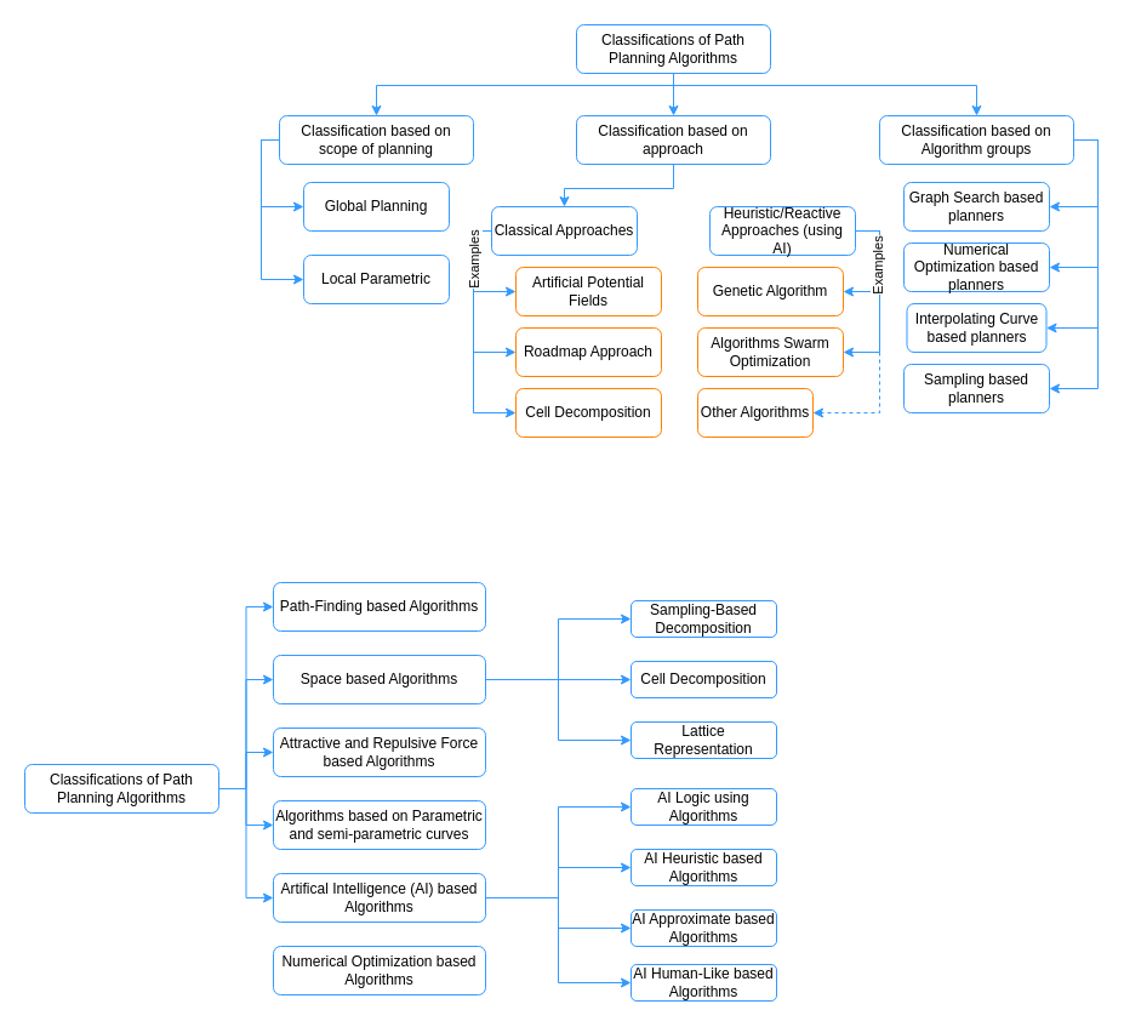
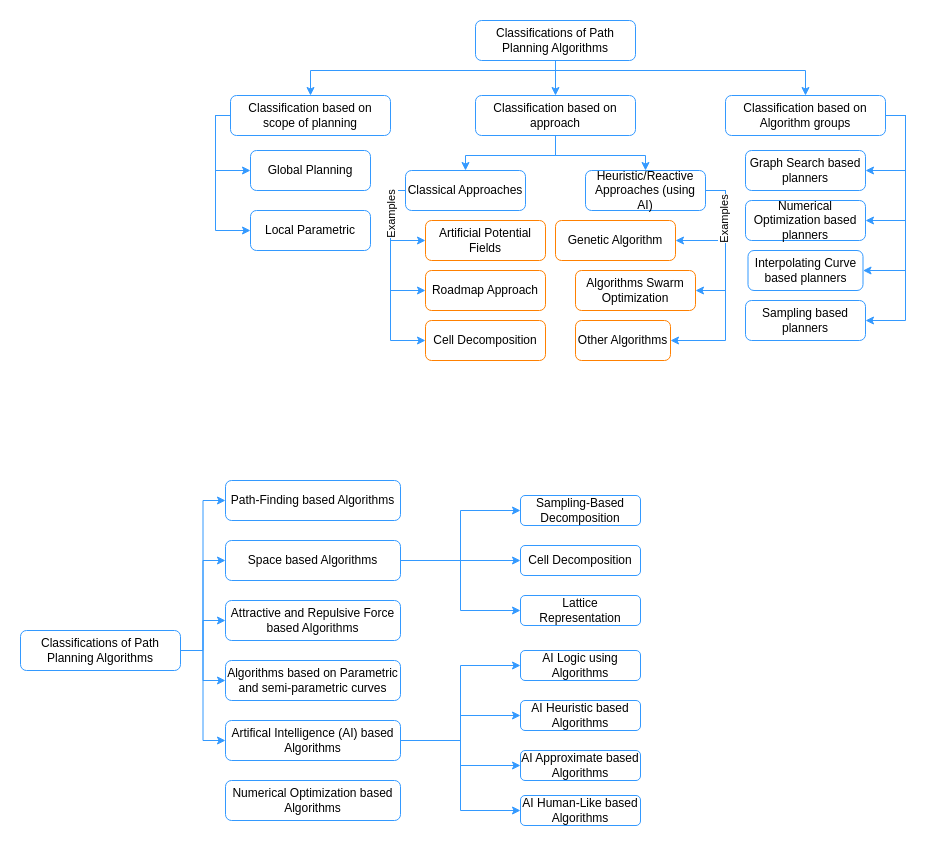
  <mxCell id="0" />
  <mxCell id="1" parent="0" />
  <mxCell id="2" style="edgeStyle=orthogonalEdgeStyle;rounded=0;orthogonalLoop=1;jettySize=auto;html=1;entryX=0;entryY=0.5;entryDx=0;entryDy=0;fontColor=#000000;strokeColor=#3399FF;strokeWidth=1;" edge="1" parent="1" source="7" target="16"><mxGeometry relative="1" as="geometry" /></mxCell>
  <mxCell id="3" style="edgeStyle=orthogonalEdgeStyle;rounded=0;orthogonalLoop=1;jettySize=auto;html=1;entryX=0;entryY=0.5;entryDx=0;entryDy=0;fontColor=#000000;strokeColor=#3399FF;strokeWidth=1;" edge="1" parent="1" source="7" target="17"><mxGeometry relative="1" as="geometry" /></mxCell>
  <mxCell id="4" style="edgeStyle=orthogonalEdgeStyle;rounded=0;orthogonalLoop=1;jettySize=auto;html=1;entryX=0;entryY=0.5;entryDx=0;entryDy=0;fontColor=#000000;strokeColor=#3399FF;strokeWidth=1;" edge="1" parent="1" source="7" target="11"><mxGeometry relative="1" as="geometry" /></mxCell>
  <mxCell id="5" style="edgeStyle=orthogonalEdgeStyle;rounded=0;orthogonalLoop=1;jettySize=auto;html=1;entryX=0;entryY=0.5;entryDx=0;entryDy=0;fontColor=#000000;strokeColor=#3399FF;strokeWidth=1;" edge="1" parent="1" source="7" target="15"><mxGeometry relative="1" as="geometry" /></mxCell>
  <mxCell id="6" style="edgeStyle=orthogonalEdgeStyle;rounded=0;orthogonalLoop=1;jettySize=auto;html=1;entryX=0;entryY=0.5;entryDx=0;entryDy=0;fontColor=#000000;strokeColor=#3399FF;strokeWidth=1;" edge="1" parent="1" source="7" target="22"><mxGeometry relative="1" as="geometry" /></mxCell>
  <mxCell id="7" value="Classifications of Path Planning Algorithms" style="rounded=1;whiteSpace=wrap;html=1;fillColor=none;strokeColor=#3399FF;strokeWidth=1;" vertex="1" parent="1"><mxGeometry x="20" y="630" width="160" height="40" as="geometry" /></mxCell>
  <mxCell id="8" style="edgeStyle=orthogonalEdgeStyle;rounded=0;orthogonalLoop=1;jettySize=auto;html=1;entryX=0;entryY=0.5;entryDx=0;entryDy=0;fontColor=#000000;strokeColor=#3399FF;strokeWidth=1;" edge="1" parent="1" source="11" target="13"><mxGeometry relative="1" as="geometry" /></mxCell>
  <mxCell id="9" style="edgeStyle=orthogonalEdgeStyle;rounded=0;orthogonalLoop=1;jettySize=auto;html=1;entryX=0;entryY=0.5;entryDx=0;entryDy=0;fontColor=#000000;strokeColor=#3399FF;strokeWidth=1;" edge="1" parent="1" source="11" target="14"><mxGeometry relative="1" as="geometry" /></mxCell>
  <mxCell id="10" style="edgeStyle=orthogonalEdgeStyle;rounded=0;orthogonalLoop=1;jettySize=auto;html=1;entryX=0;entryY=0.5;entryDx=0;entryDy=0;fontColor=#000000;strokeColor=#3399FF;strokeWidth=1;" edge="1" parent="1" source="11" target="12"><mxGeometry relative="1" as="geometry" /></mxCell>
  <mxCell id="11" value="&lt;span&gt;Space based Algorithms&lt;/span&gt;" style="rounded=1;whiteSpace=wrap;html=1;fillColor=none;strokeColor=#3399FF;strokeWidth=1;" vertex="1" parent="1"><mxGeometry x="225" y="540" width="175" height="40" as="geometry" /></mxCell>
  <mxCell id="12" value="Sampling-Based Decomposition" style="rounded=1;whiteSpace=wrap;html=1;fillColor=none;strokeColor=#3399FF;strokeWidth=1;" vertex="1" parent="1"><mxGeometry x="520" y="495" width="120" height="30" as="geometry" /></mxCell>
  <mxCell id="13" value="Cell Decomposition&lt;span style=&quot;color: rgba(0, 0, 0, 0); font-family: monospace; font-size: 0px; text-align: start;&quot;&gt;%3CmxGraphModel%3E%3Croot%3E%3CmxCell%20id%3D%220%22%2F%3E%3CmxCell%20id%3D%221%22%20parent%3D%220%22%2F%3E%3CmxCell%20id%3D%222%22%20value%3D%22Sampling-Based%20Decomposition%22%20style%3D%22rounded%3D1%3BwhiteSpace%3Dwrap%3Bhtml%3D1%3BfillColor%3Dnone%3BstrokeColor%3D%233399FF%3BstrokeWidth%3D1%3B%22%20vertex%3D%221%22%20parent%3D%221%22%3E%3CmxGeometry%20x%3D%22330%22%20y%3D%22655%22%20width%3D%22120%22%20height%3D%2230%22%20as%3D%22geometry%22%2F%3E%3C%2FmxCell%3E%3C%2Froot%3E%3C%2FmxGraphModel%3E&lt;/span&gt;" style="rounded=1;whiteSpace=wrap;html=1;fillColor=none;strokeColor=#3399FF;strokeWidth=1;" vertex="1" parent="1"><mxGeometry x="520" y="545" width="120" height="30" as="geometry" /></mxCell>
  <mxCell id="14" value="Lattice Representation" style="rounded=1;whiteSpace=wrap;html=1;fillColor=none;strokeColor=#3399FF;strokeWidth=1;" vertex="1" parent="1"><mxGeometry x="520" y="595" width="120" height="30" as="geometry" /></mxCell>
  <mxCell id="15" value="&lt;span&gt;Path-Finding based Algorithms&lt;/span&gt;" style="rounded=1;whiteSpace=wrap;html=1;fillColor=none;strokeColor=#3399FF;strokeWidth=1;" vertex="1" parent="1"><mxGeometry x="225" y="480" width="175" height="40" as="geometry" /></mxCell>
  <mxCell id="16" value="&lt;span&gt;Attractive and Repulsive Force based Algorithms&lt;/span&gt;" style="rounded=1;whiteSpace=wrap;html=1;fillColor=none;strokeColor=#3399FF;strokeWidth=1;" vertex="1" parent="1"><mxGeometry x="225" y="600" width="175" height="40" as="geometry" /></mxCell>
  <mxCell id="17" value="Algorithms based on Parametric and semi-parametric curves" style="rounded=1;whiteSpace=wrap;html=1;fillColor=none;strokeColor=#3399FF;strokeWidth=1;" vertex="1" parent="1"><mxGeometry x="225" y="660" width="175" height="40" as="geometry" /></mxCell>
  <mxCell id="18" style="edgeStyle=orthogonalEdgeStyle;rounded=0;orthogonalLoop=1;jettySize=auto;html=1;fontColor=#000000;strokeColor=#3399FF;strokeWidth=1;entryX=0;entryY=0.5;entryDx=0;entryDy=0;" edge="1" parent="1" source="22" target="25"><mxGeometry relative="1" as="geometry"><mxPoint x="500" y="755" as="targetPoint" /></mxGeometry></mxCell>
  <mxCell id="19" style="edgeStyle=orthogonalEdgeStyle;rounded=0;orthogonalLoop=1;jettySize=auto;html=1;entryX=0;entryY=0.5;entryDx=0;entryDy=0;fontColor=#000000;strokeColor=#3399FF;strokeWidth=1;" edge="1" parent="1" source="22" target="24"><mxGeometry relative="1" as="geometry" /></mxCell>
  <mxCell id="20" style="edgeStyle=orthogonalEdgeStyle;rounded=0;orthogonalLoop=1;jettySize=auto;html=1;entryX=0;entryY=0.5;entryDx=0;entryDy=0;fontColor=#000000;strokeColor=#3399FF;strokeWidth=1;" edge="1" parent="1" source="22" target="23"><mxGeometry relative="1" as="geometry" /></mxCell>
  <mxCell id="21" style="edgeStyle=orthogonalEdgeStyle;rounded=0;orthogonalLoop=1;jettySize=auto;html=1;entryX=0;entryY=0.5;entryDx=0;entryDy=0;fontColor=#000000;strokeColor=#3399FF;strokeWidth=1;" edge="1" parent="1" source="22" target="26"><mxGeometry relative="1" as="geometry" /></mxCell>
  <mxCell id="22" value="Artifical Intelligence (AI) based Algorithms" style="rounded=1;whiteSpace=wrap;html=1;fillColor=none;strokeColor=#3399FF;strokeWidth=1;" vertex="1" parent="1"><mxGeometry x="225" y="720" width="175" height="40" as="geometry" /></mxCell>
  <mxCell id="23" value="AI Logic using Algorithms" style="rounded=1;whiteSpace=wrap;html=1;fillColor=none;strokeColor=#3399FF;strokeWidth=1;" vertex="1" parent="1"><mxGeometry x="520" y="650" width="120" height="30" as="geometry" /></mxCell>
  <mxCell id="24" value="AI Heuristic based Algorithms" style="rounded=1;whiteSpace=wrap;html=1;fillColor=none;strokeColor=#3399FF;strokeWidth=1;" vertex="1" parent="1"><mxGeometry x="520" y="700" width="120" height="30" as="geometry" /></mxCell>
  <mxCell id="25" value="AI Approximate based Algorithms" style="rounded=1;whiteSpace=wrap;html=1;fillColor=none;strokeColor=#3399FF;strokeWidth=1;" vertex="1" parent="1"><mxGeometry x="520" y="750" width="120" height="30" as="geometry" /></mxCell>
  <mxCell id="26" value="AI Human-Like based Algorithms" style="rounded=1;whiteSpace=wrap;html=1;fillColor=none;strokeColor=#3399FF;strokeWidth=1;" vertex="1" parent="1"><mxGeometry x="520" y="795" width="120" height="30" as="geometry" /></mxCell>
  <mxCell id="27" value="Numerical Optimization based Algorithms&lt;span style=&quot;color: rgba(0, 0, 0, 0); font-family: monospace; font-size: 0px; text-align: start;&quot;&gt;%3CmxGraphModel%3E%3Croot%3E%3CmxCell%20id%3D%220%22%2F%3E%3CmxCell%20id%3D%221%22%20parent%3D%220%22%2F%3E%3CmxCell%20id%3D%222%22%20value%3D%22Algorithms%20based%20on%20Parametric%20and%20semi-parametric%20curves%22%20style%3D%22rounded%3D1%3BwhiteSpace%3Dwrap%3Bhtml%3D1%3BfillColor%3Dnone%3BstrokeColor%3D%233399FF%3BstrokeWidth%3D1%3B%22%20vertex%3D%221%22%20parent%3D%221%22%3E%3CmxGeometry%20x%3D%22130%22%20y%3D%22935%22%20width%3D%22175%22%20height%3D%2240%22%20as%3D%22geometry%22%2F%3E%3C%2FmxCell%3E%3C%2Froot%3E%3C%2FmxGraphModel%3E&lt;/span&gt;&lt;span style=&quot;color: rgba(0, 0, 0, 0); font-family: monospace; font-size: 0px; text-align: start;&quot;&gt;%3CmxGraphModel%3E%3Croot%3E%3CmxCell%20id%3D%220%22%2F%3E%3CmxCell%20id%3D%221%22%20parent%3D%220%22%2F%3E%3CmxCell%20id%3D%222%22%20value%3D%22Algorithms%20based%20on%20Parametric%20and%20semi-parametric%20curves%22%20style%3D%22rounded%3D1%3BwhiteSpace%3Dwrap%3Bhtml%3D1%3BfillColor%3Dnone%3BstrokeColor%3D%233399FF%3BstrokeWidth%3D1%3B%22%20vertex%3D%221%22%20parent%3D%221%22%3E%3CmxGeometry%20x%3D%22130%22%20y%3D%22935%22%20width%3D%22175%22%20height%3D%2240%22%20as%3D%22geometry%22%2F%3E%3C%2FmxCell%3E%3C%2Froot%3E%3C%2FmxGraphModel%3E&lt;/span&gt;" style="rounded=1;whiteSpace=wrap;html=1;fillColor=none;strokeColor=#3399FF;strokeWidth=1;" vertex="1" parent="1"><mxGeometry x="225" y="780" width="175" height="40" as="geometry" /></mxCell>
  <mxCell id="28" style="edgeStyle=orthogonalEdgeStyle;rounded=0;orthogonalLoop=1;jettySize=auto;html=1;entryX=1;entryY=0.5;entryDx=0;entryDy=0;fontColor=#000000;strokeColor=#3399FF;strokeWidth=1;" edge="1" parent="1" source="32" target="33"><mxGeometry relative="1" as="geometry"><Array as="points"><mxPoint x="905" y="115" /><mxPoint x="905" y="170" /></Array></mxGeometry></mxCell>
  <mxCell id="29" style="edgeStyle=orthogonalEdgeStyle;rounded=0;orthogonalLoop=1;jettySize=auto;html=1;entryX=1;entryY=0.5;entryDx=0;entryDy=0;fontColor=#000000;strokeColor=#3399FF;strokeWidth=1;" edge="1" parent="1" source="32" target="36"><mxGeometry relative="1" as="geometry"><Array as="points"><mxPoint x="905" y="115" /><mxPoint x="905" y="220" /></Array></mxGeometry></mxCell>
  <mxCell id="30" style="edgeStyle=orthogonalEdgeStyle;rounded=0;orthogonalLoop=1;jettySize=auto;html=1;entryX=1;entryY=0.5;entryDx=0;entryDy=0;fontColor=#000000;strokeColor=#3399FF;strokeWidth=1;" edge="1" parent="1" source="32" target="35"><mxGeometry relative="1" as="geometry"><Array as="points"><mxPoint x="905" y="115" /><mxPoint x="905" y="270" /></Array></mxGeometry></mxCell>
  <mxCell id="31" style="edgeStyle=orthogonalEdgeStyle;rounded=0;orthogonalLoop=1;jettySize=auto;html=1;entryX=1;entryY=0.5;entryDx=0;entryDy=0;fontColor=#000000;strokeColor=#3399FF;strokeWidth=1;" edge="1" parent="1" source="32" target="34"><mxGeometry relative="1" as="geometry"><Array as="points"><mxPoint x="905" y="115" /><mxPoint x="905" y="320" /></Array></mxGeometry></mxCell>
  <mxCell id="32" value="&lt;span&gt;Classification based on Algorithm groups&lt;/span&gt;" style="rounded=1;whiteSpace=wrap;html=1;fillColor=none;strokeColor=#3399FF;strokeWidth=1;" vertex="1" parent="1"><mxGeometry x="725" y="95" width="160" height="40" as="geometry" /></mxCell>
  <mxCell id="33" value="Graph Search based planners" style="rounded=1;whiteSpace=wrap;html=1;fillColor=none;strokeColor=#3399FF;strokeWidth=1;" vertex="1" parent="1"><mxGeometry x="745" y="150" width="120" height="40" as="geometry" /></mxCell>
  <mxCell id="34" value="Sampling based planners" style="rounded=1;whiteSpace=wrap;html=1;fillColor=none;strokeColor=#3399FF;strokeWidth=1;" vertex="1" parent="1"><mxGeometry x="745" y="300" width="120" height="40" as="geometry" /></mxCell>
  <mxCell id="35" value="Interpolating Curve based planners" style="rounded=1;whiteSpace=wrap;html=1;fillColor=none;strokeColor=#3399FF;strokeWidth=1;" vertex="1" parent="1"><mxGeometry x="747.5" y="250" width="115" height="40" as="geometry" /></mxCell>
  <mxCell id="36" value="Numerical Optimization based planners" style="rounded=1;whiteSpace=wrap;html=1;fillColor=none;strokeColor=#3399FF;strokeWidth=1;" vertex="1" parent="1"><mxGeometry x="745" y="200" width="120" height="40" as="geometry" /></mxCell>
  <mxCell id="37" style="edgeStyle=orthogonalEdgeStyle;rounded=0;orthogonalLoop=1;jettySize=auto;html=1;entryX=0;entryY=0.5;entryDx=0;entryDy=0;fontColor=#000000;strokeColor=#3399FF;strokeWidth=1;" edge="1" parent="1" source="39" target="40"><mxGeometry relative="1" as="geometry"><Array as="points"><mxPoint x="215" y="115" /><mxPoint x="215" y="170" /></Array></mxGeometry></mxCell>
  <mxCell id="38" style="edgeStyle=orthogonalEdgeStyle;rounded=0;orthogonalLoop=1;jettySize=auto;html=1;entryX=0;entryY=0.5;entryDx=0;entryDy=0;fontColor=#000000;strokeColor=#3399FF;strokeWidth=1;" edge="1" parent="1" source="39" target="41"><mxGeometry relative="1" as="geometry"><Array as="points"><mxPoint x="215" y="115" /><mxPoint x="215" y="230" /></Array></mxGeometry></mxCell>
  <mxCell id="39" value="&lt;span&gt;Classification based on scope of planning&lt;/span&gt;" style="rounded=1;whiteSpace=wrap;html=1;fillColor=none;strokeColor=#3399FF;strokeWidth=1;" vertex="1" parent="1"><mxGeometry x="230" y="95" width="160" height="40" as="geometry" /></mxCell>
  <mxCell id="40" value="Global Planning" style="rounded=1;whiteSpace=wrap;html=1;fillColor=none;strokeColor=#3399FF;strokeWidth=1;" vertex="1" parent="1"><mxGeometry x="250" y="150" width="120" height="40" as="geometry" /></mxCell>
  <mxCell id="41" value="Local Parametric" style="rounded=1;whiteSpace=wrap;html=1;fillColor=none;strokeColor=#3399FF;strokeWidth=1;" vertex="1" parent="1"><mxGeometry x="250" y="210" width="120" height="40" as="geometry" /></mxCell>
  <mxCell id="42" style="edgeStyle=orthogonalEdgeStyle;rounded=0;orthogonalLoop=1;jettySize=auto;html=1;entryX=0.5;entryY=0;entryDx=0;entryDy=0;fontColor=#000000;strokeWidth=1;fillColor=none;strokeColor=#3399FF;" edge="1" parent="1" source="44" target="49"><mxGeometry relative="1" as="geometry" /></mxCell>
+ <mxCell id="43" style="edgeStyle=orthogonalEdgeStyle;rounded=0;orthogonalLoop=1;jettySize=auto;html=1;entryX=0.5;entryY=0;entryDx=0;entryDy=0;fontColor=#000000;strokeWidth=1;fillColor=none;strokeColor=#3399FF;" edge="1" parent="1" source="44" target="54"><mxGeometry relative="1" as="geometry" /></mxCell>
  <mxCell id="44" value="&lt;span&gt;Classification based on approach&lt;/span&gt;" style="rounded=1;whiteSpace=wrap;html=1;fillColor=none;strokeColor=#3399FF;strokeWidth=1;" vertex="1" parent="1"><mxGeometry x="475" y="95" width="160" height="40" as="geometry" /></mxCell>
  <mxCell id="45" style="edgeStyle=orthogonalEdgeStyle;rounded=0;orthogonalLoop=1;jettySize=auto;html=1;entryX=0;entryY=0.5;entryDx=0;entryDy=0;fontColor=#000000;strokeColor=#3399FF;strokeWidth=1;" edge="1" parent="1" source="49" target="61"><mxGeometry relative="1" as="geometry"><Array as="points"><mxPoint x="390" y="190" /><mxPoint x="390" y="240" /></Array></mxGeometry></mxCell>
  <mxCell id="46" style="edgeStyle=orthogonalEdgeStyle;rounded=0;orthogonalLoop=1;jettySize=auto;html=1;entryX=0;entryY=0.5;entryDx=0;entryDy=0;fontColor=#000000;strokeColor=#3399FF;strokeWidth=1;" edge="1" parent="1" source="49" target="60"><mxGeometry relative="1" as="geometry"><Array as="points"><mxPoint x="390" y="190" /><mxPoint x="390" y="290" /></Array></mxGeometry></mxCell>
  <mxCell id="47" style="edgeStyle=orthogonalEdgeStyle;rounded=0;orthogonalLoop=1;jettySize=auto;html=1;entryX=0;entryY=0.5;entryDx=0;entryDy=0;fontColor=#000000;strokeColor=#3399FF;strokeWidth=1;" edge="1" parent="1" source="49" target="59"><mxGeometry relative="1" as="geometry"><Array as="points"><mxPoint x="390" y="190" /><mxPoint x="390" y="340" /></Array></mxGeometry></mxCell>
  <mxCell id="48" value="Examples" style="edgeLabel;html=1;align=center;verticalAlign=middle;resizable=0;points=[];fontColor=#000000;rotation=-90;" vertex="1" connectable="0" parent="47"><mxGeometry x="-0.554" y="1" relative="1" as="geometry"><mxPoint x="-1" y="-5" as="offset" /></mxGeometry></mxCell>
  <mxCell id="49" value="Classical Approaches" style="rounded=1;whiteSpace=wrap;html=1;fillColor=none;strokeColor=#3399FF;strokeWidth=1;" vertex="1" parent="1"><mxGeometry x="405" y="170" width="120" height="40" as="geometry" /></mxCell>
  <mxCell id="50" style="edgeStyle=orthogonalEdgeStyle;rounded=0;orthogonalLoop=1;jettySize=auto;html=1;entryX=1;entryY=0.5;entryDx=0;entryDy=0;fontColor=#000000;strokeColor=#3399FF;strokeWidth=1;" edge="1" parent="1" source="54" target="62"><mxGeometry relative="1" as="geometry"><Array as="points"><mxPoint x="725" y="190" /><mxPoint x="725" y="240" /></Array></mxGeometry></mxCell>
  <mxCell id="51" style="edgeStyle=orthogonalEdgeStyle;rounded=0;orthogonalLoop=1;jettySize=auto;html=1;entryX=1;entryY=0.5;entryDx=0;entryDy=0;fontColor=#000000;strokeColor=#3399FF;strokeWidth=1;" edge="1" parent="1" source="54" target="63"><mxGeometry relative="1" as="geometry"><Array as="points"><mxPoint x="725" y="190" /><mxPoint x="725" y="290" /></Array></mxGeometry></mxCell>
- <mxCell id="52" style="edgeStyle=orthogonalEdgeStyle;rounded=0;orthogonalLoop=1;jettySize=auto;html=1;entryX=1;entryY=0.5;entryDx=0;entryDy=0;fontColor=#000000;strokeColor=#3399FF;strokeWidth=1;dashed=1;" edge="1" parent="1" source="54" target="64"><mxGeometry relative="1" as="geometry"><Array as="points"><mxPoint x="725" y="190" /><mxPoint x="725" y="340" /></Array></mxGeometry></mxCell>
+ <mxCell id="52" style="edgeStyle=orthogonalEdgeStyle;rounded=0;orthogonalLoop=1;jettySize=auto;html=1;entryX=1;entryY=0.5;entryDx=0;entryDy=0;fontColor=#000000;strokeColor=#3399FF;strokeWidth=1;" edge="1" parent="1" source="54" target="64"><mxGeometry relative="1" as="geometry"><Array as="points"><mxPoint x="725" y="190" /><mxPoint x="725" y="340" /></Array></mxGeometry></mxCell>
  <mxCell id="53" value="Examples" style="edgeLabel;html=1;align=center;verticalAlign=middle;resizable=0;points=[];fontColor=#000000;rotation=-90;" vertex="1" connectable="0" parent="52"><mxGeometry x="-0.546" y="-2" relative="1" as="geometry"><mxPoint y="-1" as="offset" /></mxGeometry></mxCell>
  <mxCell id="54" value="Heuristic/Reactive Approaches (using AI)" style="rounded=1;whiteSpace=wrap;html=1;fillColor=none;strokeColor=#3399FF;strokeWidth=1;" vertex="1" parent="1"><mxGeometry x="585" y="170" width="120" height="40" as="geometry" /></mxCell>
  <mxCell id="55" value="" style="edgeStyle=orthogonalEdgeStyle;rounded=0;orthogonalLoop=1;jettySize=auto;html=1;fontColor=#000000;strokeWidth=1;fillColor=none;strokeColor=#3399FF;" edge="1" parent="1" source="58" target="44"><mxGeometry relative="1" as="geometry" /></mxCell>
  <mxCell id="56" style="edgeStyle=orthogonalEdgeStyle;rounded=0;orthogonalLoop=1;jettySize=auto;html=1;entryX=0.5;entryY=0;entryDx=0;entryDy=0;fontColor=#000000;strokeWidth=1;fillColor=none;strokeColor=#3399FF;" edge="1" parent="1" source="58" target="39"><mxGeometry relative="1" as="geometry"><Array as="points"><mxPoint x="555" y="70" /><mxPoint x="310" y="70" /></Array></mxGeometry></mxCell>
  <mxCell id="57" style="edgeStyle=orthogonalEdgeStyle;rounded=0;orthogonalLoop=1;jettySize=auto;html=1;entryX=0.5;entryY=0;entryDx=0;entryDy=0;fontColor=#000000;strokeColor=#3399FF;strokeWidth=1;" edge="1" parent="1" source="58" target="32"><mxGeometry relative="1" as="geometry"><Array as="points"><mxPoint x="555" y="70" /><mxPoint x="805" y="70" /></Array></mxGeometry></mxCell>
  <mxCell id="58" value="Classifications of Path Planning Algorithms" style="rounded=1;whiteSpace=wrap;html=1;fillColor=none;strokeColor=#3399FF;strokeWidth=1;" vertex="1" parent="1"><mxGeometry x="475" y="20" width="160" height="40" as="geometry" /></mxCell>
  <mxCell id="59" value="Cell Decomposition" style="rounded=1;whiteSpace=wrap;html=1;fillColor=none;strokeColor=#FF8000;strokeWidth=1;" vertex="1" parent="1"><mxGeometry x="425" y="320" width="120" height="40" as="geometry" /></mxCell>
  <mxCell id="60" value="Roadmap Approach" style="rounded=1;whiteSpace=wrap;html=1;fillColor=none;strokeColor=#FF8000;strokeWidth=1;" vertex="1" parent="1"><mxGeometry x="425" y="270" width="120" height="40" as="geometry" /></mxCell>
  <mxCell id="61" value="Artificial Potential Fields" style="rounded=1;whiteSpace=wrap;html=1;fillColor=none;strokeColor=#FF8000;strokeWidth=1;" vertex="1" parent="1"><mxGeometry x="425" y="220" width="120" height="40" as="geometry" /></mxCell>
- <mxCell id="62" value="Genetic Algorithm" style="rounded=1;whiteSpace=wrap;html=1;fillColor=none;strokeColor=#FF8000;strokeWidth=1;" vertex="1" parent="1"><mxGeometry x="575" y="220" width="120" height="40" as="geometry" /></mxCell>
+ <mxCell id="62" value="Genetic Algorithm" style="rounded=1;whiteSpace=wrap;html=1;fillColor=none;strokeColor=#FF8000;strokeWidth=1;" vertex="1" parent="1"><mxGeometry x="555" y="220" width="120" height="40" as="geometry" /></mxCell>
  <mxCell id="63" value="Algorithms Swarm Optimization" style="rounded=1;whiteSpace=wrap;html=1;fillColor=none;strokeColor=#FF8000;strokeWidth=1;" vertex="1" parent="1"><mxGeometry x="575" y="270" width="120" height="40" as="geometry" /></mxCell>
  <mxCell id="64" value="Other Algorithms" style="rounded=1;whiteSpace=wrap;html=1;fillColor=none;strokeColor=#FF8000;strokeWidth=1;" vertex="1" parent="1"><mxGeometry x="575" y="320" width="95" height="40" as="geometry" /></mxCell>
